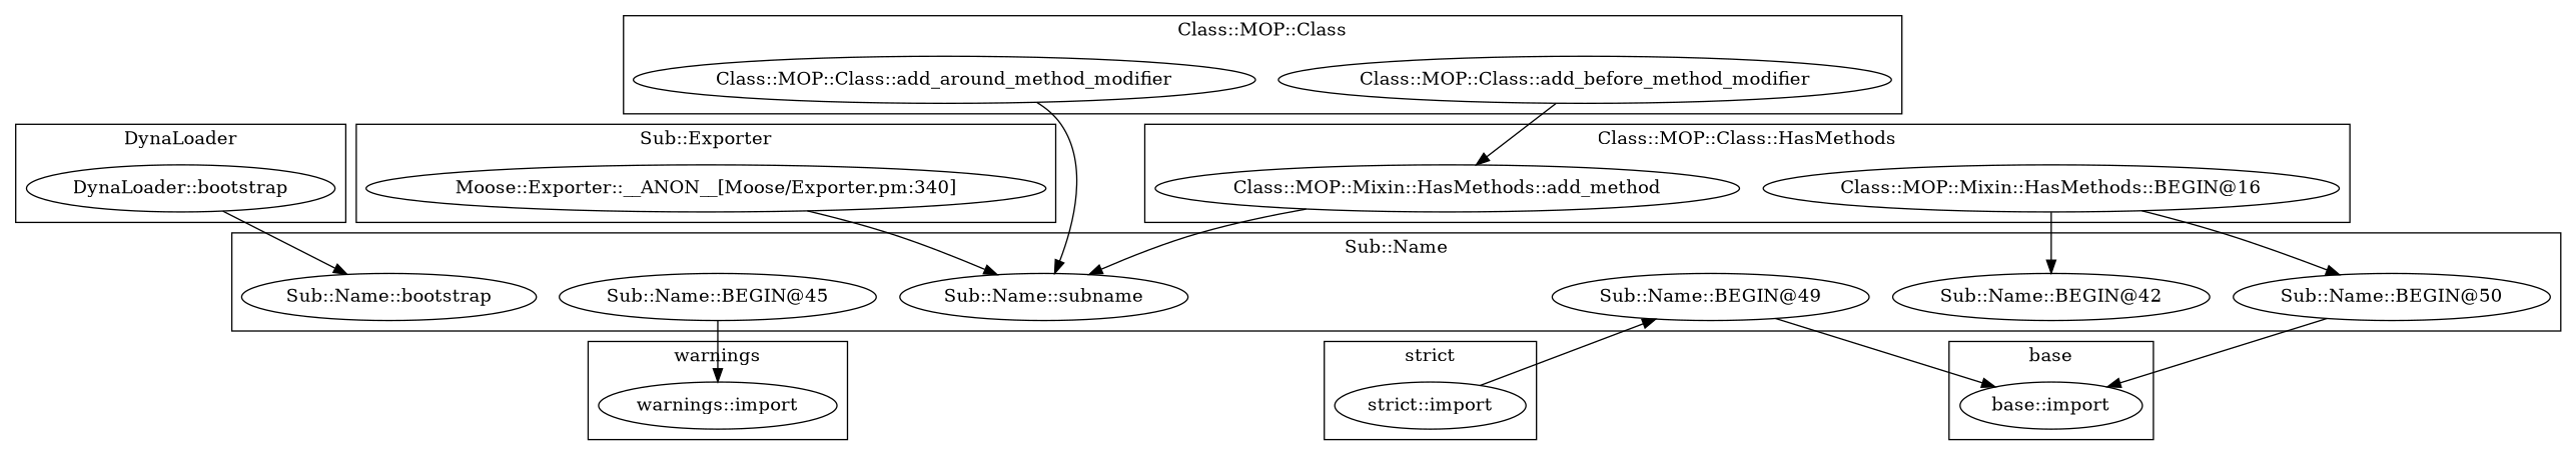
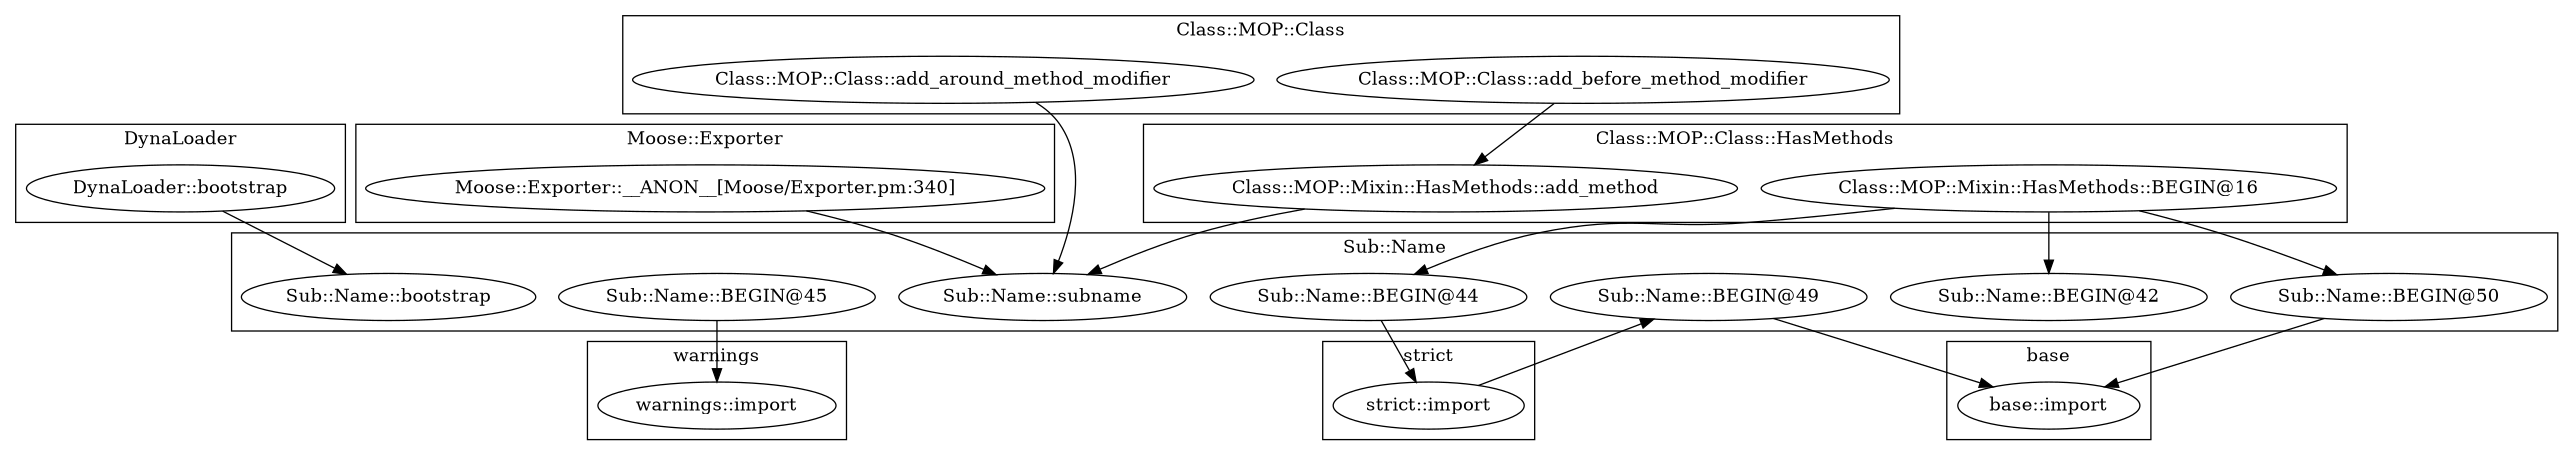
  digraph {
    "warnings::import"
    "DynaLoader::bootstrap"
    "Moose::Exporter::__ANON__[Moose/Exporter.pm:340]"
    "Class::MOP::Mixin::HasMethods::add_method"
    "Class::MOP::Mixin::HasMethods::BEGIN@16"
    "Sub::Name::BEGIN@45"
    "Sub::Name::subname"
+   "Sub::Name::BEGIN@44"
    "Sub::Name::BEGIN@42"
    "Sub::Name::bootstrap"
    "Sub::Name::BEGIN@49"
    "Sub::Name::BEGIN@50"
    "base::import"
    "strict::import"
    "Class::MOP::Class::add_around_method_modifier"
    "Class::MOP::Class::add_before_method_modifier"
    subgraph cluster_1 {
      label=warnings
      "warnings::import"
    }
    subgraph cluster_2 {
      label=DynaLoader
      "DynaLoader::bootstrap"
    }
    subgraph cluster_3 {
-     label="Sub::Exporter"
+     label="Moose::Exporter"
      "Moose::Exporter::__ANON__[Moose/Exporter.pm:340]"
    }
    subgraph cluster_4 {
      label="Class::MOP::Class::HasMethods"
      "Class::MOP::Mixin::HasMethods::add_method"
      "Class::MOP::Mixin::HasMethods::BEGIN@16"
    }
    subgraph cluster_5 {
      label="Sub::Name"
      "Sub::Name::BEGIN@45"
      "Sub::Name::subname"
+     "Sub::Name::BEGIN@44"
      "Sub::Name::BEGIN@42"
      "Sub::Name::bootstrap"
      "Sub::Name::BEGIN@49"
      "Sub::Name::BEGIN@50"
    }
    subgraph cluster_6 {
      label=base
      "base::import"
    }
    subgraph cluster_7 {
      label="strict"
      "strict::import"
    }
    subgraph cluster_8 {
      label="Class::MOP::Class"
      "Class::MOP::Class::add_around_method_modifier"
      "Class::MOP::Class::add_before_method_modifier"
    }
    "DynaLoader::bootstrap" -> "Sub::Name::bootstrap"
    "Moose::Exporter::__ANON__[Moose/Exporter.pm:340]" -> "Sub::Name::subname"
    "Class::MOP::Mixin::HasMethods::add_method" -> "Sub::Name::subname"
+   "Class::MOP::Mixin::HasMethods::BEGIN@16" -> "Sub::Name::BEGIN@44"
    "Class::MOP::Mixin::HasMethods::BEGIN@16" -> "Sub::Name::BEGIN@42"
    "Class::MOP::Mixin::HasMethods::BEGIN@16" -> "Sub::Name::BEGIN@50"
    "Sub::Name::BEGIN@45" -> "warnings::import"
+   "Sub::Name::BEGIN@44" -> "strict::import"
    "Sub::Name::BEGIN@49" -> "base::import"
    "Sub::Name::BEGIN@50" -> "base::import"
    "strict::import" -> "Sub::Name::BEGIN@49"
    "Class::MOP::Class::add_around_method_modifier" -> "Sub::Name::subname"
    "Class::MOP::Class::add_before_method_modifier" -> "Class::MOP::Mixin::HasMethods::add_method"
  }
